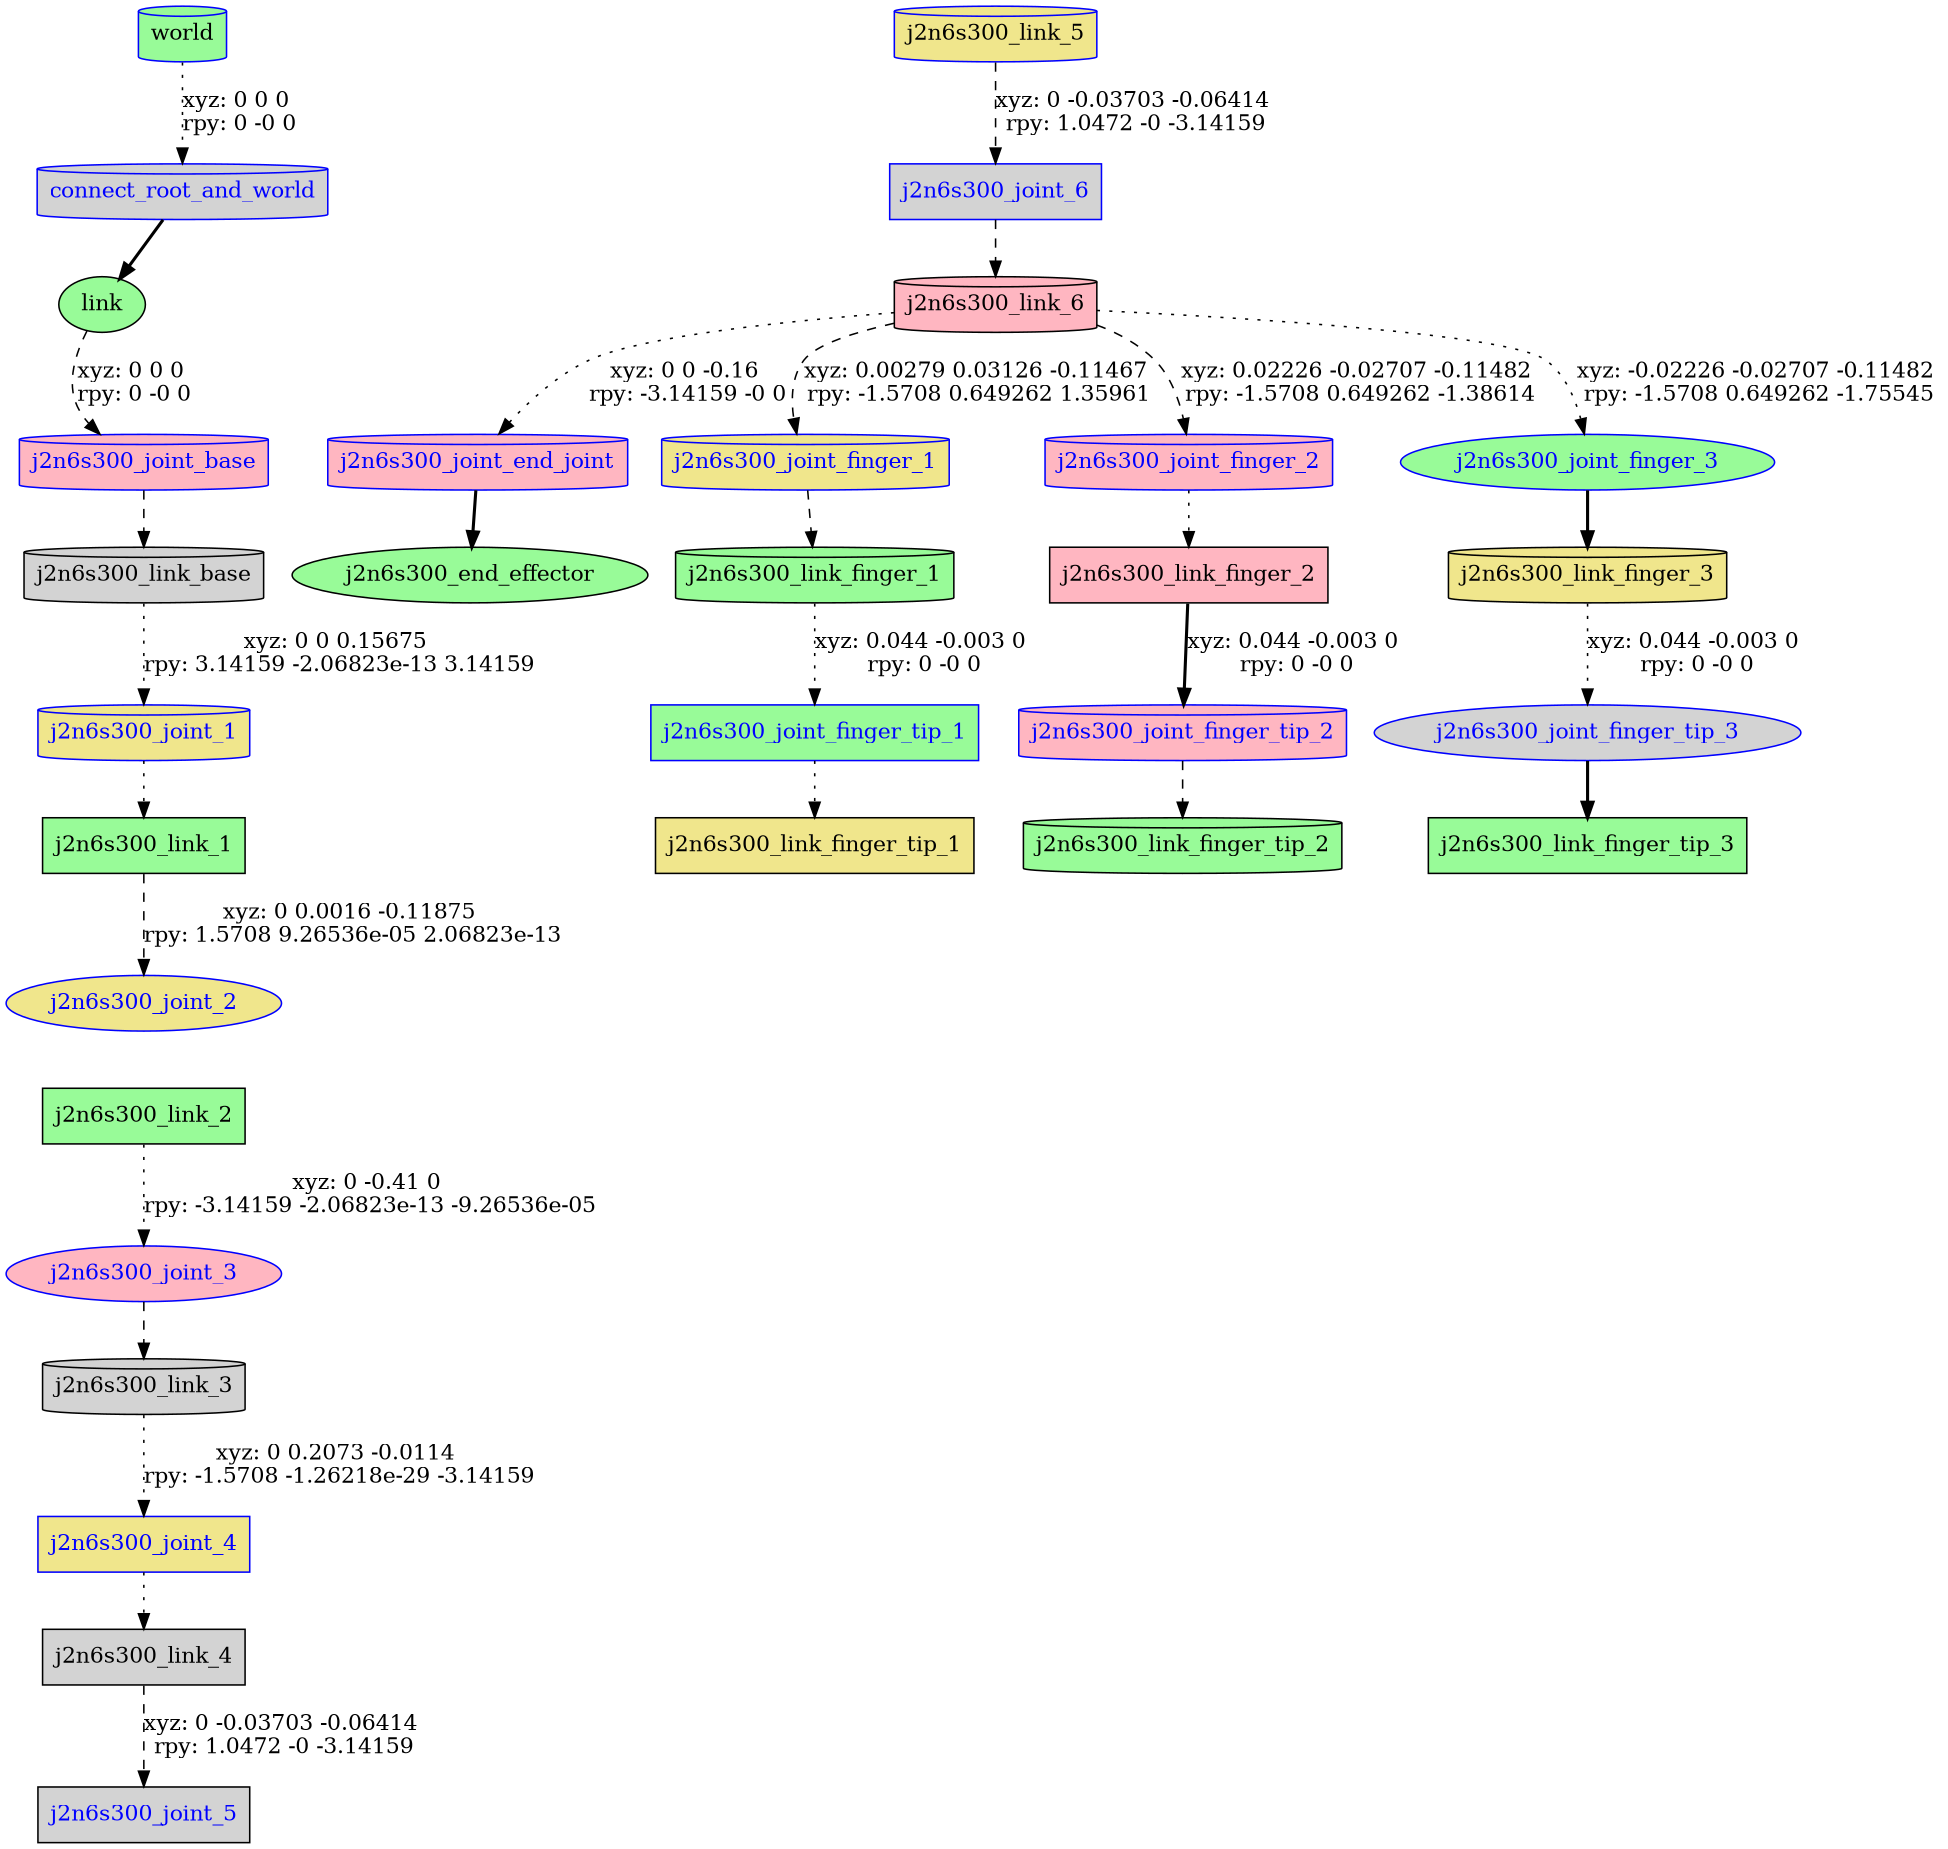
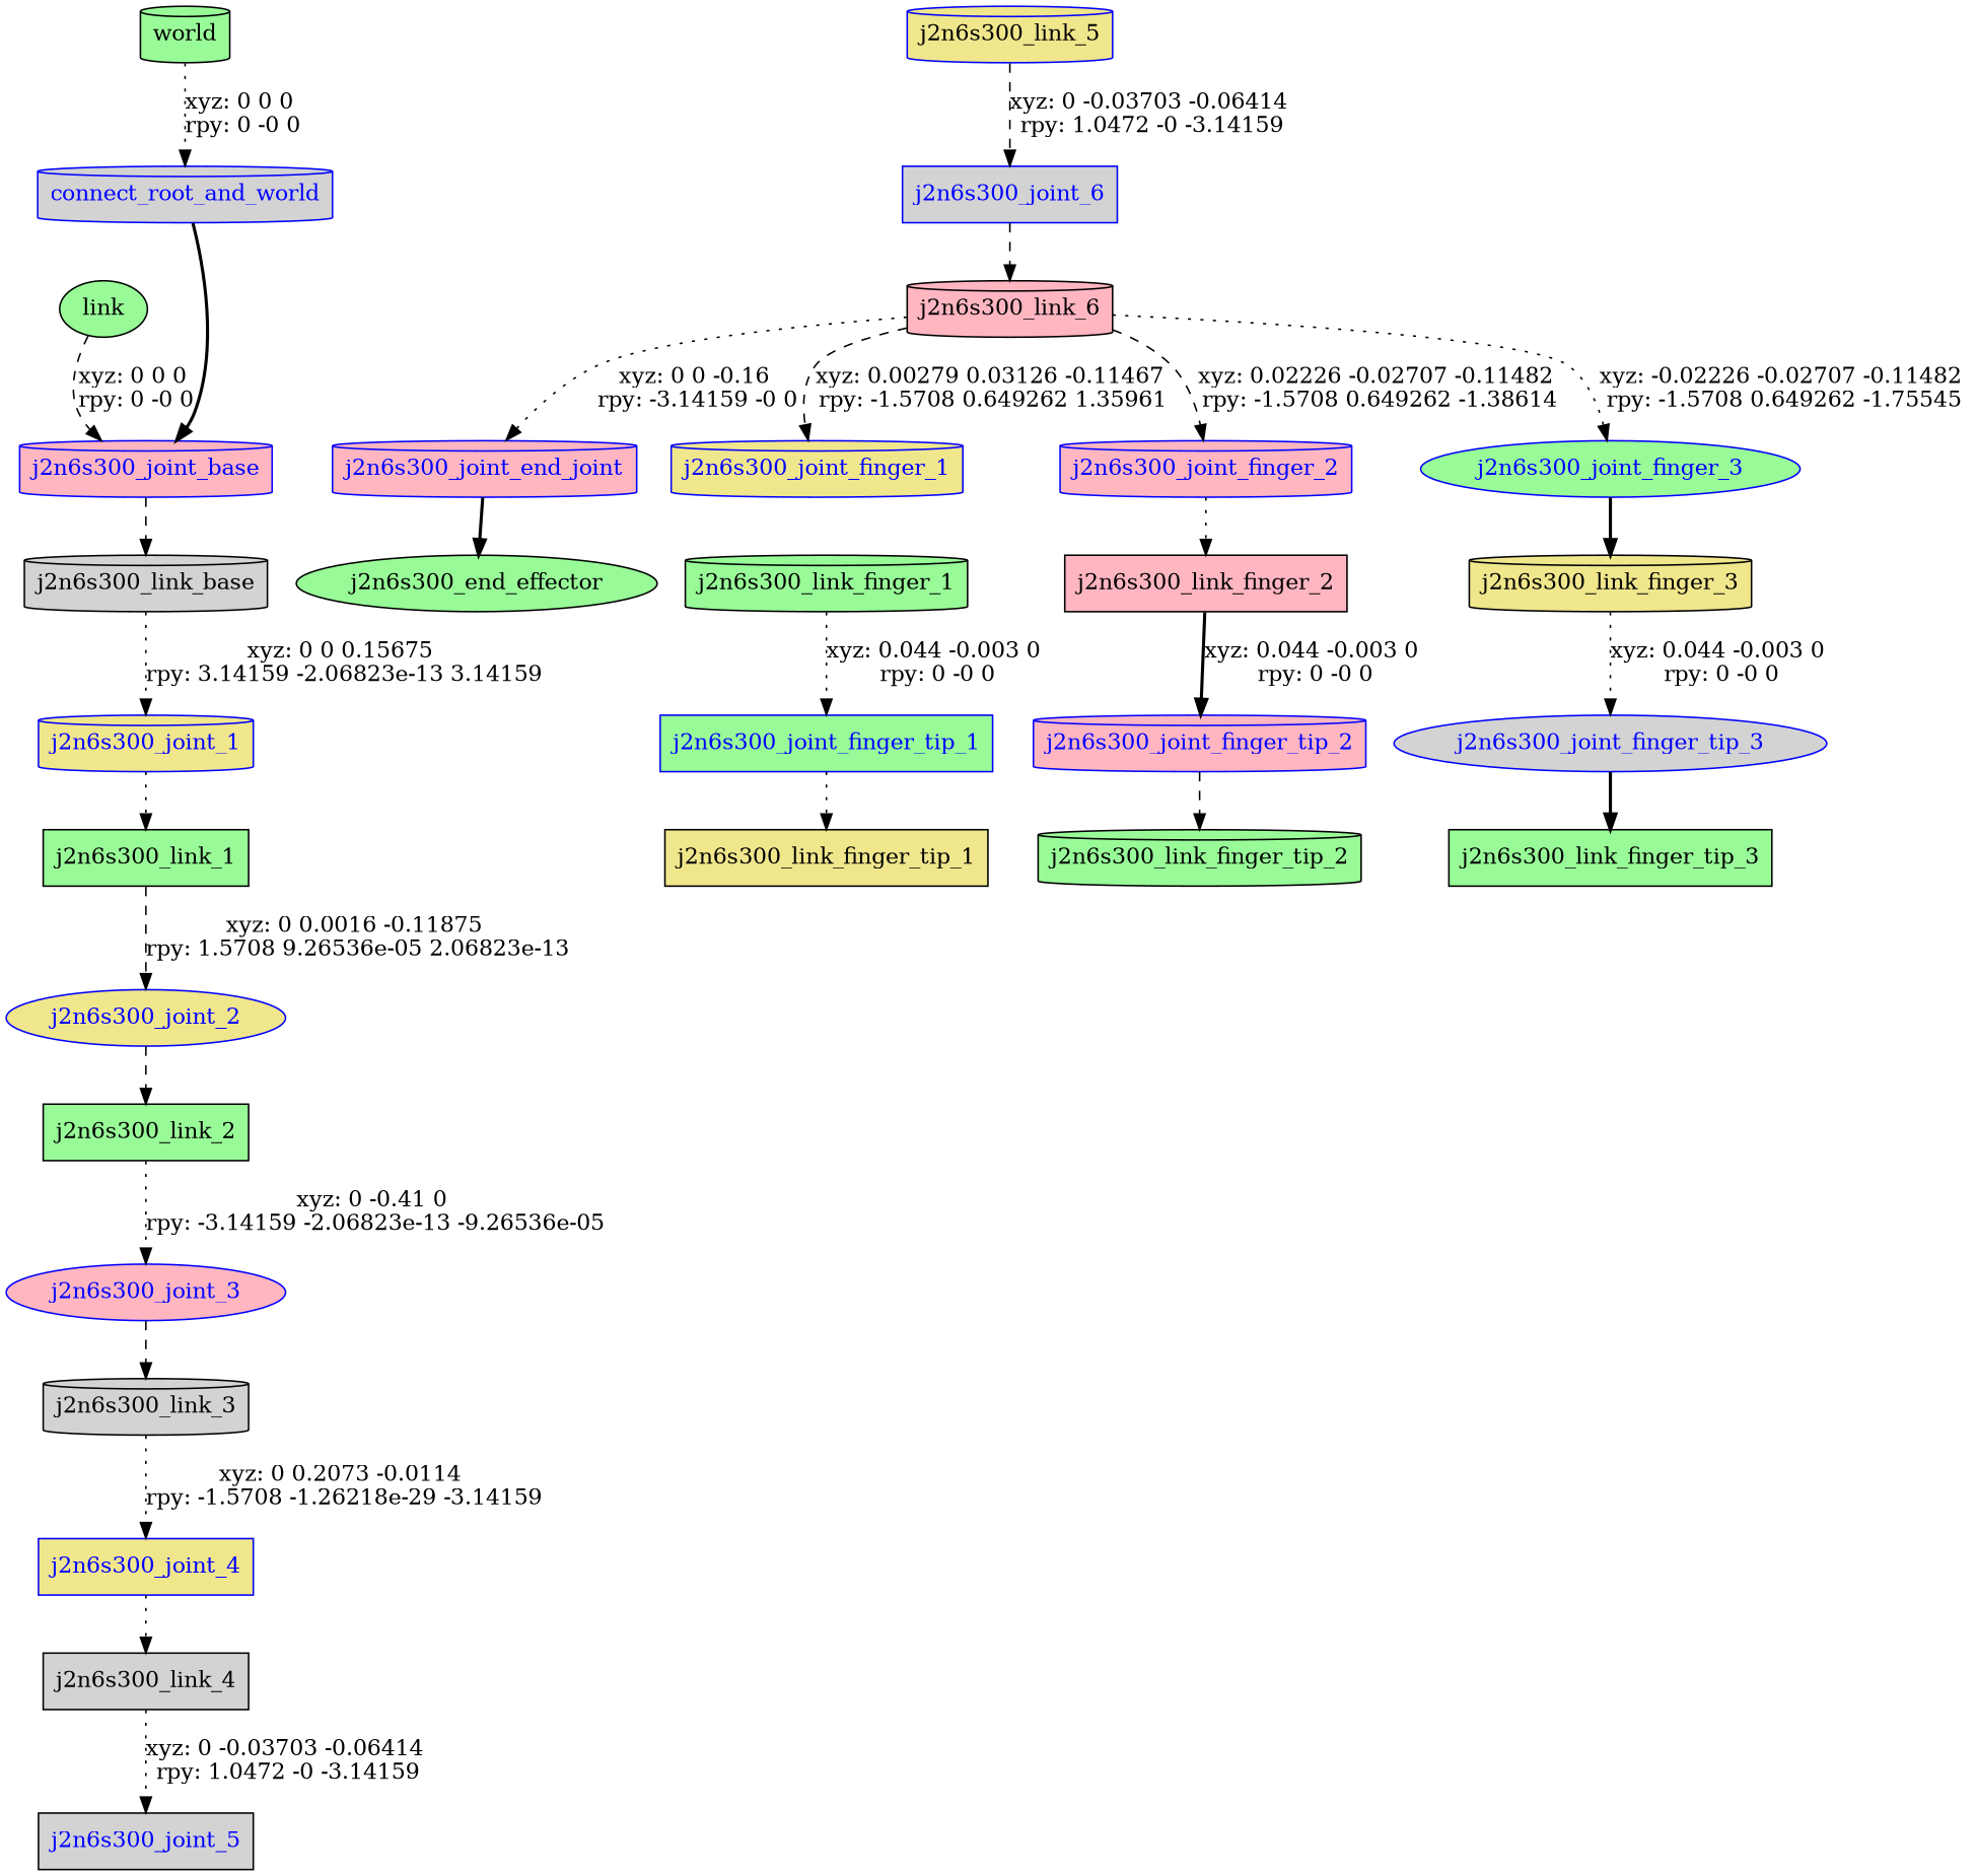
  digraph {
    node [fillcolor=palegreen shape=cylinder style=filled]
    edge [style=dotted]
-   n1 [label=world color=blue]
+   n1 [label=world]
    connect_root_and_world [color=blue fillcolor=lightgrey fontcolor=blue]
    n3 [label=link shape=ellipse]
    j2n6s300_joint_base [color=blue fillcolor=lightpink fontcolor=blue]
    n5 [fillcolor=lightgrey label=j2n6s300_link_base]
    j2n6s300_joint_1 [color=blue fillcolor=khaki fontcolor=blue]
    n7 [label=j2n6s300_link_1 shape=box]
    j2n6s300_joint_2 [color=blue fillcolor=khaki fontcolor=blue shape=ellipse]
    n9 [label=j2n6s300_link_2 shape=box]
    j2n6s300_joint_3 [color=blue fillcolor=lightpink fontcolor=blue shape=ellipse]
    n11 [fillcolor=lightgrey label=j2n6s300_link_3]
    j2n6s300_joint_4 [color=blue fillcolor=khaki fontcolor=blue shape=box]
    n13 [fillcolor=lightgrey label=j2n6s300_link_4 shape=box]
    j2n6s300_joint_5 [color=black fillcolor=lightgrey fontcolor=blue shape=box]
    n15 [color=blue fillcolor=khaki label=j2n6s300_link_5]
    j2n6s300_joint_6 [color=blue fillcolor=lightgrey fontcolor=blue shape=box]
    n17 [fillcolor=lightpink label=j2n6s300_link_6]
    n18 [color=blue fillcolor=lightpink fontcolor=blue label=j2n6s300_joint_end_joint]
    j2n6s300_joint_finger_1 [color=blue fillcolor=khaki fontcolor=blue]
    j2n6s300_joint_finger_2 [color=blue fillcolor=lightpink fontcolor=blue]
    j2n6s300_joint_finger_3 [color=blue fontcolor=blue shape=ellipse]
    n22 [label=j2n6s300_end_effector shape=ellipse]
    n23 [label=j2n6s300_link_finger_1]
    n24 [fillcolor=lightpink label=j2n6s300_link_finger_2 shape=box]
    n25 [fillcolor=khaki label=j2n6s300_link_finger_3]
    j2n6s300_joint_finger_tip_1 [color=blue fontcolor=blue shape=box]
    n27 [fillcolor=khaki label=j2n6s300_link_finger_tip_1 shape=box]
    j2n6s300_joint_finger_tip_2 [color=blue fillcolor=lightpink fontcolor=blue]
    n29 [label=j2n6s300_link_finger_tip_2]
    j2n6s300_joint_finger_tip_3 [color=blue fillcolor=lightgrey fontcolor=blue shape=ellipse]
    n31 [label=j2n6s300_link_finger_tip_3 shape=box]
    n1 -> connect_root_and_world [label="xyz: 0 0 0 \nrpy: 0 -0 0"]
-   connect_root_and_world -> n3 [style=bold]
+   connect_root_and_world -> j2n6s300_joint_base [style=bold]
    n3 -> j2n6s300_joint_base [label="xyz: 0 0 0 \nrpy: 0 -0 0" style=dashed]
    j2n6s300_joint_base -> n5 [style=dashed]
    n5 -> j2n6s300_joint_1 [label="xyz: 0 0 0.15675 \nrpy: 3.14159 -2.06823e-13 3.14159"]
    j2n6s300_joint_1 -> n7
    n7 -> j2n6s300_joint_2 [label="xyz: 0 0.0016 -0.11875 \nrpy: 1.5708 9.26536e-05 2.06823e-13" style=dashed]
+   j2n6s300_joint_2 -> n9 [style=dashed]
    n9 -> j2n6s300_joint_3 [label="xyz: 0 -0.41 0 \nrpy: -3.14159 -2.06823e-13 -9.26536e-05"]
    j2n6s300_joint_3 -> n11 [style=dashed]
    n11 -> j2n6s300_joint_4 [label="xyz: 0 0.2073 -0.0114 \nrpy: -1.5708 -1.26218e-29 -3.14159"]
    j2n6s300_joint_4 -> n13
-   n13 -> j2n6s300_joint_5 [label="xyz: 0 -0.03703 -0.06414 \nrpy: 1.0472 -0 -3.14159" style=dashed]
+   n13 -> j2n6s300_joint_5 [label="xyz: 0 -0.03703 -0.06414 \nrpy: 1.0472 -0 -3.14159"]
    n15 -> j2n6s300_joint_6 [label="xyz: 0 -0.03703 -0.06414 \nrpy: 1.0472 -0 -3.14159" style=dashed]
    j2n6s300_joint_6 -> n17 [style=dashed]
    n17 -> n18 [label="xyz: 0 0 -0.16 \nrpy: -3.14159 -0 0"]
    n17 -> j2n6s300_joint_finger_1 [label="xyz: 0.00279 0.03126 -0.11467 \nrpy: -1.5708 0.649262 1.35961" style=dashed]
    n17 -> j2n6s300_joint_finger_2 [label="xyz: 0.02226 -0.02707 -0.11482 \nrpy: -1.5708 0.649262 -1.38614" style=dashed]
    n17 -> j2n6s300_joint_finger_3 [label="xyz: -0.02226 -0.02707 -0.11482 \nrpy: -1.5708 0.649262 -1.75545"]
    n18 -> n22 [style=bold]
-   j2n6s300_joint_finger_1 -> n23 [style=dashed]
    j2n6s300_joint_finger_2 -> n24
    j2n6s300_joint_finger_3 -> n25 [style=bold]
    n23 -> j2n6s300_joint_finger_tip_1 [label="xyz: 0.044 -0.003 0 \nrpy: 0 -0 0"]
    n24 -> j2n6s300_joint_finger_tip_2 [label="xyz: 0.044 -0.003 0 \nrpy: 0 -0 0" style=bold]
    n25 -> j2n6s300_joint_finger_tip_3 [label="xyz: 0.044 -0.003 0 \nrpy: 0 -0 0"]
    j2n6s300_joint_finger_tip_1 -> n27
    j2n6s300_joint_finger_tip_2 -> n29 [style=dashed]
    j2n6s300_joint_finger_tip_3 -> n31 [style=bold]
  }
